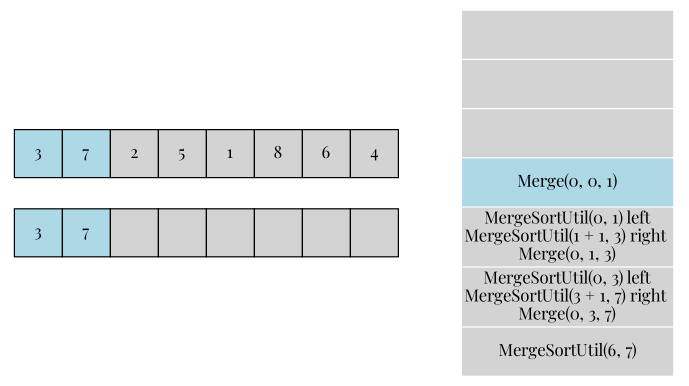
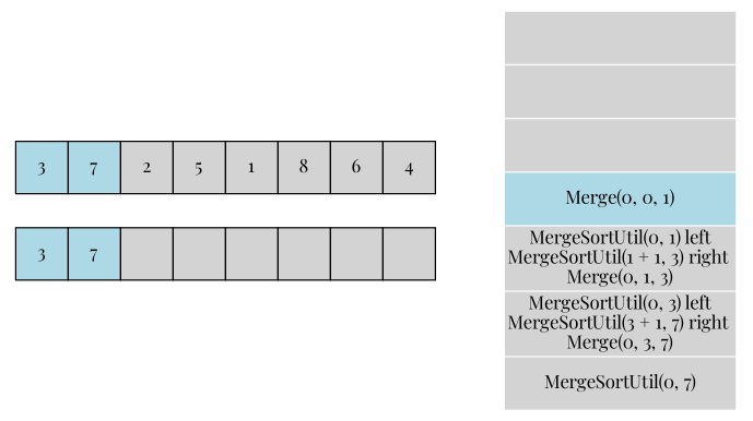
  digraph {
    rankdir=LR
    fontname="Playfair Display"
    node [shape=none fontname="Playfair Display"]
    edge [style=invis fontname="Playfair Display"]
    n1 [label=<<table border="0" cellspacing="0">             <tr>             <td port="arr0" width="40" height="40" bgcolor="lightblue" border="1">3</td>             <td port="arr1" width="40" height="40" bgcolor="lightblue" border="1">7</td>             <td port="arr2" width="40" height="40" bgcolor="lightgray" border="1">2</td>             <td port="arr3" width="40" height="40" bgcolor="lightgray" border="1">5</td>             <td port="arr4" width="40" height="40" bgcolor="lightgray" border="1">1</td>             <td port="arr5" width="40" height="40" bgcolor="lightgray" border="1">8</td>             <td port="arr6" width="40" height="40" bgcolor="lightgray" border="1">6</td>             <td port="arr7" width="40" height="40" bgcolor="lightgray" border="1">4</td>             </tr>             </table>>]
-   n2 [label=<<table border="0" cellspacing="1">             <tr><td port="code1" height="40" bgcolor="lightgray"></td></tr>             <tr><td port="code2" height="40" bgcolor="lightgray"></td></tr>             <tr><td port="code3" height="40" bgcolor="lightgray"></td></tr>             <tr><td port="code4" height="40" bgcolor="lightblue">Merge(0, 0, 1)</td></tr>             <tr><td port="code5" height="40" bgcolor="lightgray">MergeSortUtil(0, 1) left<br/>MergeSortUtil(1 + 1, 3) right <br/>Merge(0, 1, 3)</td></tr>             <tr><td port="code6" height="40" bgcolor="lightgray">MergeSortUtil(0, 3) left<br/>MergeSortUtil(3 + 1, 7) right <br/>Merge(0, 3, 7)<br/></td></tr>             <tr><td port="code7" height="40" bgcolor="lightgray">MergeSortUtil(6, 7)</td></tr>             </table>>]
+   n2 [label=<<table border="0" cellspacing="1">             <tr><td port="code1" height="40" bgcolor="lightgray"></td></tr>             <tr><td port="code2" height="40" bgcolor="lightgray"></td></tr>             <tr><td port="code3" height="40" bgcolor="lightgray"></td></tr>             <tr><td port="code4" height="40" bgcolor="lightblue">Merge(0, 0, 1)</td></tr>             <tr><td port="code5" height="40" bgcolor="lightgray">MergeSortUtil(0, 1) left<br/>MergeSortUtil(1 + 1, 3) right <br/>Merge(0, 1, 3)</td></tr>             <tr><td port="code6" height="40" bgcolor="lightgray">MergeSortUtil(0, 3) left<br/>MergeSortUtil(3 + 1, 7) right <br/>Merge(0, 3, 7)<br/></td></tr>             <tr><td port="code7" height="40" bgcolor="lightgray">MergeSortUtil(0, 7)</td></tr>             </table>>]
    n3 [label=<<table border="0" cellspacing="0">             <tr>             <td port="tempArr0" width="40" height="40" bgcolor="lightblue" border="1">3</td>             <td port="tempArr1" width="40" height="40" bgcolor="lightblue" border="1">7</td>             <td port="tempArr2" width="40" height="40" bgcolor="lightgray" border="1"></td>             <td port="tempArr3" width="40" height="40" bgcolor="lightgray" border="1"></td>             <td port="tempArr4" width="40" height="40" bgcolor="lightgray" border="1"></td>             <td port="tempArr5" width="40" height="40" bgcolor="lightgray" border="1"></td>             <td port="tempArr6" width="40" height="40" bgcolor="lightgray" border="1"></td>             <td port="tempArr7" width="40" height="40" bgcolor="lightgray" border="1"></td>             </tr>             </table>>]
    subgraph sub_1 {
      peripheries=0
      n1
      n2
    }
    subgraph sub_2 {
      peripheries=0
      n2
      n3
    }
    n1 -> n2
    n3 -> n2
  }
